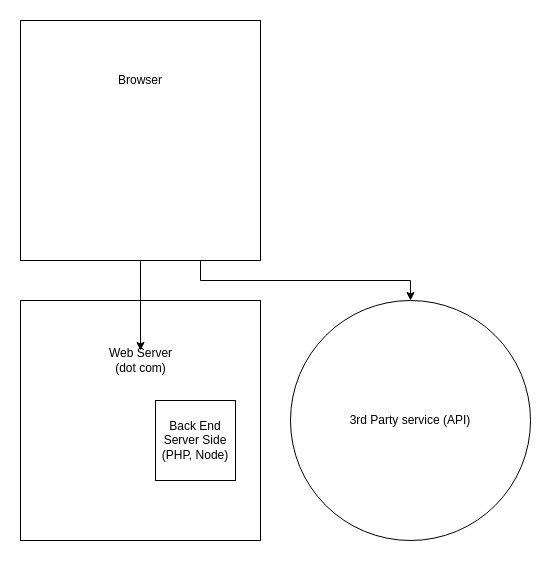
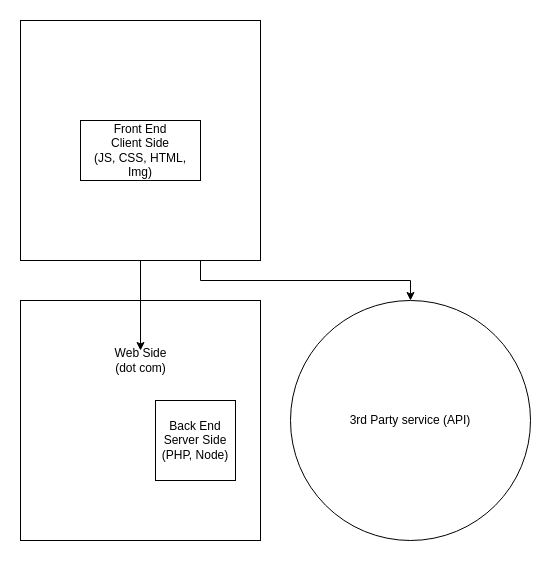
  <mxCell id="0" />
  <mxCell id="1" parent="0" />
  <mxCell id="2" value="" style="whiteSpace=wrap;html=1;aspect=fixed;" vertex="1" parent="1"><mxGeometry x="20" y="300" width="240" height="240" as="geometry" /></mxCell>
  <mxCell id="3" value="" style="edgeStyle=orthogonalEdgeStyle;rounded=0;orthogonalLoop=1;jettySize=auto;html=1;" edge="1" parent="1" source="5" target="9"><mxGeometry relative="1" as="geometry" /></mxCell>
  <mxCell id="4" style="edgeStyle=orthogonalEdgeStyle;rounded=0;orthogonalLoop=1;jettySize=auto;html=1;exitX=0.75;exitY=1;exitDx=0;exitDy=0;entryX=0.5;entryY=0;entryDx=0;entryDy=0;" edge="1" parent="1" source="5" target="10"><mxGeometry relative="1" as="geometry" /></mxCell>
  <mxCell id="5" value="" style="whiteSpace=wrap;html=1;aspect=fixed;" vertex="1" parent="1"><mxGeometry x="20" y="20" width="240" height="240" as="geometry" /></mxCell>
+ <mxCell id="6" value="&lt;div&gt;Front End&lt;br&gt;&lt;/div&gt;&lt;div&gt;Client Side&lt;br&gt;&lt;/div&gt;(JS, CSS, HTML, Img)" style="rounded=0;whiteSpace=wrap;html=1;" vertex="1" parent="1"><mxGeometry x="80" y="120" width="120" height="60" as="geometry" /></mxCell>
  <mxCell id="7" value="&lt;div&gt;Back End&lt;br&gt;&lt;/div&gt;&lt;div&gt;Server Side&lt;/div&gt;(PHP, Node)" style="whiteSpace=wrap;html=1;aspect=fixed;" vertex="1" parent="1"><mxGeometry x="155" y="400" width="80" height="80" as="geometry" /></mxCell>
- <mxCell id="8" value="Browser" style="text;html=1;strokeColor=none;fillColor=none;align=center;verticalAlign=middle;whiteSpace=wrap;rounded=0;" vertex="1" parent="1"><mxGeometry x="120" y="70" width="40" height="20" as="geometry" /></mxCell>
- <mxCell id="9" value="Web Server&lt;br&gt;(dot com)" style="text;html=1;strokeColor=none;fillColor=none;align=center;verticalAlign=middle;whiteSpace=wrap;rounded=0;" vertex="1" parent="1"><mxGeometry x="87.5" y="350" width="105" height="20" as="geometry" /></mxCell>
+ <mxCell id="9" value="Web Side&lt;br&gt;(dot com)" style="text;html=1;strokeColor=none;fillColor=none;align=center;verticalAlign=middle;whiteSpace=wrap;rounded=0;" vertex="1" parent="1"><mxGeometry x="87.5" y="350" width="105" height="20" as="geometry" /></mxCell>
  <mxCell id="10" value="3rd Party service (API)" style="ellipse;whiteSpace=wrap;html=1;aspect=fixed;" vertex="1" parent="1"><mxGeometry x="290" y="300" width="240" height="240" as="geometry" /></mxCell>
